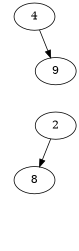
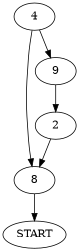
  digraph {
    n1 [label=8]
+   START
    2
    n4 [label=9]
    4
+   n1 -> START
    2 -> n1
+   n4 -> 2
+   4 -> n1
    4 -> n4
  }
